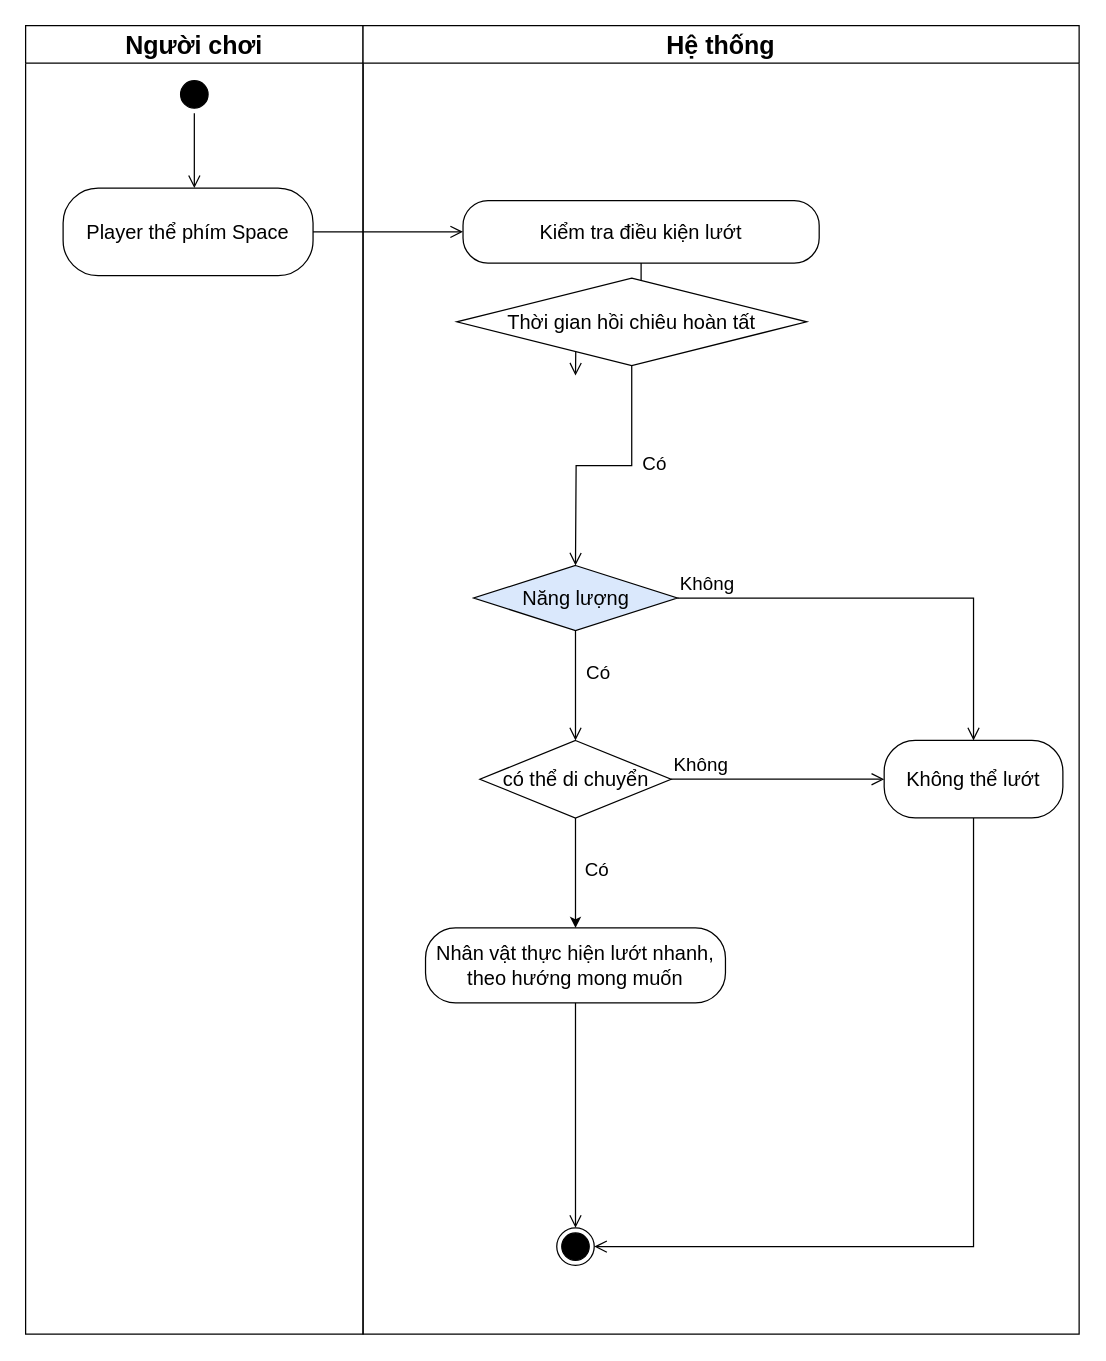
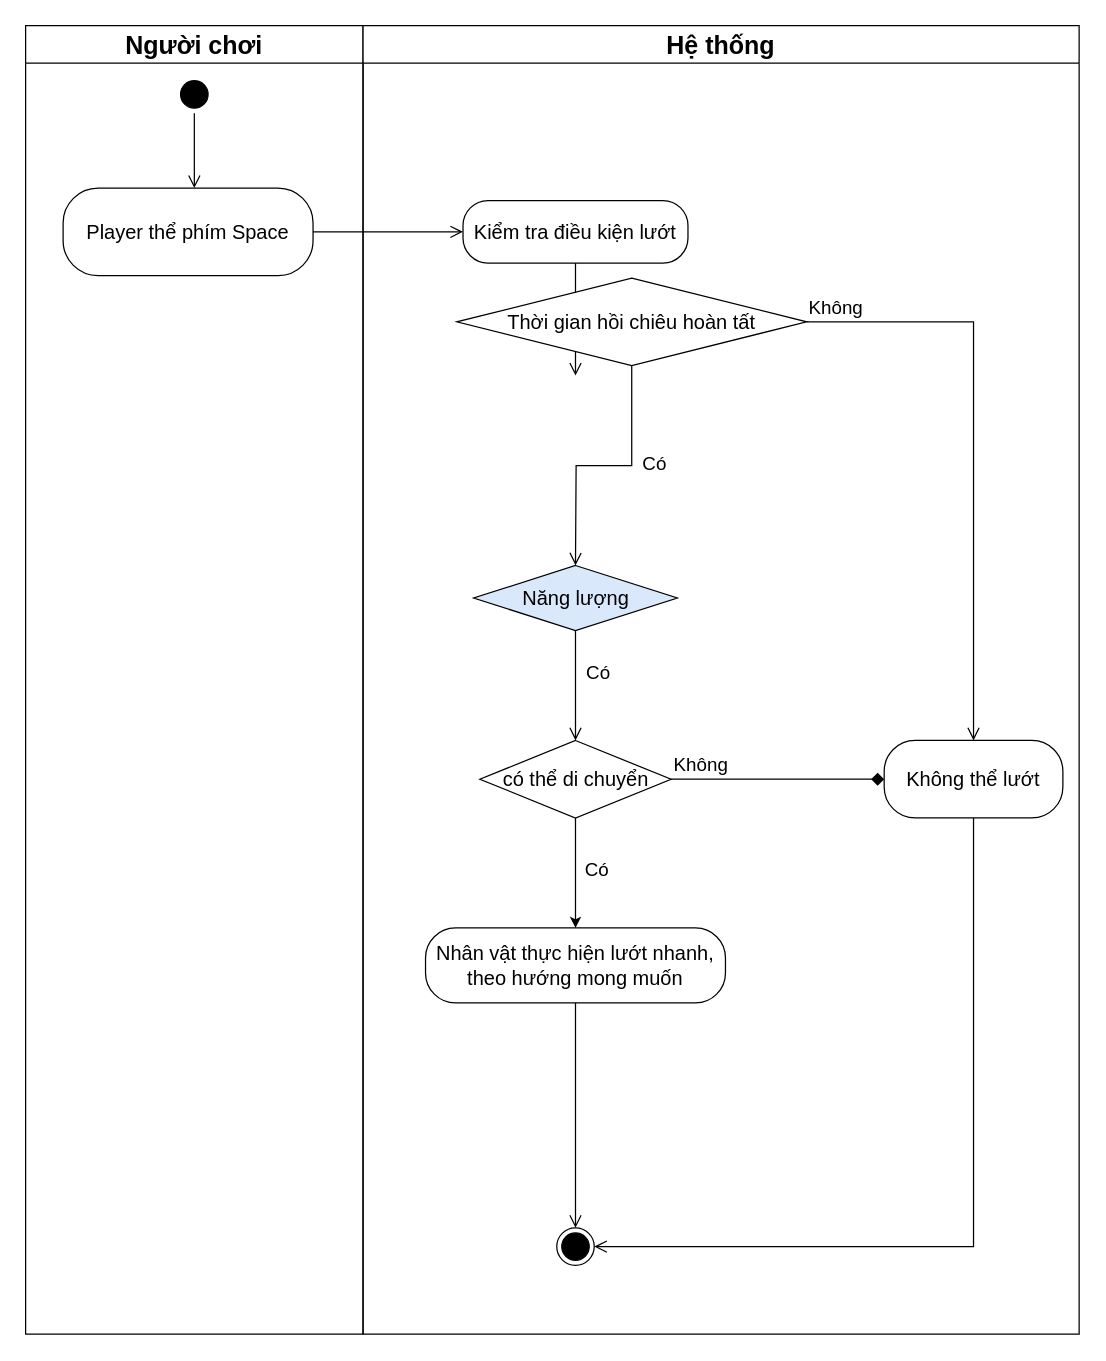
  <mxCell id="0" />
  <mxCell id="1" parent="0" />
  <mxCell id="2" value="&lt;span style=&quot;font-size: 20px;&quot;&gt;Người chơi&lt;/span&gt;" style="swimlane;whiteSpace=wrap;html=1;startSize=30;" parent="1" vertex="1"><mxGeometry x="20" y="20" width="270" height="1047" as="geometry" /></mxCell>
  <mxCell id="3" value="" style="ellipse;html=1;shape=startState;fillColor=#000000;strokeColor=#000000;" parent="2" vertex="1"><mxGeometry x="120" y="40" width="30" height="30" as="geometry" /></mxCell>
  <mxCell id="4" value="" style="edgeStyle=orthogonalEdgeStyle;html=1;verticalAlign=bottom;endArrow=open;endSize=8;strokeColor=#000000;rounded=0;" parent="2" source="3" edge="1"><mxGeometry relative="1" as="geometry"><mxPoint x="135" y="130" as="targetPoint" /></mxGeometry></mxCell>
  <mxCell id="5" value="&lt;font style=&quot;font-size: 16px;&quot;&gt;Player thể phím Space&lt;/font&gt;" style="rounded=1;whiteSpace=wrap;html=1;arcSize=40;fontColor=#000000;fillColor=#FFFFFF;strokeColor=#000000;" parent="2" vertex="1"><mxGeometry x="30" y="130" width="200" height="70" as="geometry" /></mxCell>
  <mxCell id="6" value="" style="edgeStyle=orthogonalEdgeStyle;html=1;verticalAlign=bottom;endArrow=open;endSize=8;strokeColor=#000000;rounded=0;" parent="2" source="5" edge="1"><mxGeometry relative="1" as="geometry"><mxPoint x="350" y="165" as="targetPoint" /></mxGeometry></mxCell>
  <mxCell id="7" value="&lt;span style=&quot;font-size: 20px;&quot;&gt;Hệ thống&lt;/span&gt;" style="swimlane;whiteSpace=wrap;html=1;startSize=30;" parent="1" vertex="1"><mxGeometry x="290" y="20" width="573" height="1047" as="geometry" /></mxCell>
- <mxCell id="8" value="&lt;font style=&quot;font-size: 16px;&quot;&gt;Kiểm tra điều kiện lướt&lt;/font&gt;" style="rounded=1;whiteSpace=wrap;html=1;arcSize=40;fontColor=#000000;fillColor=#ffffff;strokeColor=#000000;" parent="7" vertex="1"><mxGeometry x="80" y="140" width="285" height="50" as="geometry" /></mxCell>
+ <mxCell id="8" value="&lt;font style=&quot;font-size: 16px;&quot;&gt;Kiểm tra điều kiện lướt&lt;/font&gt;" style="rounded=1;whiteSpace=wrap;html=1;arcSize=40;fontColor=#000000;fillColor=#ffffff;strokeColor=#000000;" parent="7" vertex="1"><mxGeometry x="80" y="140" width="180" height="50" as="geometry" /></mxCell>
  <mxCell id="9" value="" style="edgeStyle=orthogonalEdgeStyle;html=1;verticalAlign=bottom;endArrow=open;endSize=8;strokeColor=#000000;rounded=0;" parent="7" source="8" edge="1"><mxGeometry relative="1" as="geometry"><mxPoint x="170" y="280" as="targetPoint" /></mxGeometry></mxCell>
  <mxCell id="10" style="edgeStyle=orthogonalEdgeStyle;rounded=0;orthogonalLoop=1;jettySize=auto;html=1;exitX=0.5;exitY=1;exitDx=0;exitDy=0;" parent="7" edge="1"><mxGeometry relative="1" as="geometry"><mxPoint x="468" y="455" as="sourcePoint" /><mxPoint x="468" y="455" as="targetPoint" /></mxGeometry></mxCell>
  <mxCell id="11" value="" style="ellipse;html=1;shape=endState;fillColor=#000000;strokeColor=#000000;" parent="7" vertex="1"><mxGeometry x="155" y="962" width="30" height="30" as="geometry" /></mxCell>
  <mxCell id="12" value="&lt;font style=&quot;font-size: 16px;&quot;&gt;Thời gian hồi chiêu hoàn tất&lt;/font&gt;" style="rhombus;whiteSpace=wrap;html=1;fontColor=#000000;fillColor=#FFFFFF;strokeColor=#000000;" parent="7" vertex="1"><mxGeometry x="75" y="202" width="280" height="70" as="geometry" /></mxCell>
  <mxCell id="13" value="&lt;font style=&quot;font-size: 16px;&quot;&gt;Không thể lướt&lt;/font&gt;" style="rounded=1;whiteSpace=wrap;html=1;arcSize=40;fontColor=#000000;fillColor=#FFFFFF;strokeColor=#000000;" parent="7" vertex="1"><mxGeometry x="417" y="572" width="143" height="62" as="geometry" /></mxCell>
  <mxCell id="14" value="" style="edgeStyle=orthogonalEdgeStyle;html=1;verticalAlign=bottom;endArrow=open;endSize=8;strokeColor=#000000;rounded=0;" parent="7" source="13" edge="1" target="11"><mxGeometry relative="1" as="geometry"><mxPoint x="489" y="782" as="targetPoint" /><Array as="points"><mxPoint x="489" y="977" /></Array></mxGeometry></mxCell>
  <mxCell id="15" value="&lt;font style=&quot;font-size: 16px;&quot;&gt;Năng lượng&lt;/font&gt;" style="rhombus;whiteSpace=wrap;html=1;fontColor=#000000;fillColor=#dae8fc;strokeColor=#000000;" parent="7" vertex="1"><mxGeometry x="88.5" y="432" width="163" height="52" as="geometry" /></mxCell>
- <mxCell id="17" value="&lt;font style=&quot;font-size: 15px;&quot;&gt;Không&amp;nbsp;&lt;/font&gt;" style="edgeStyle=orthogonalEdgeStyle;html=1;align=left;verticalAlign=bottom;endArrow=open;endSize=8;strokeColor=#000000;rounded=0;" parent="7" source="15" edge="1" target="13"><mxGeometry x="-1" relative="1" as="geometry"><mxPoint x="327" y="512" as="targetPoint" /></mxGeometry></mxCell>
+ <mxCell id="16" value="&lt;font style=&quot;font-size: 15px;&quot;&gt;Không&lt;/font&gt;" style="edgeStyle=orthogonalEdgeStyle;html=1;align=left;verticalAlign=bottom;endArrow=open;endSize=8;strokeColor=#000000;rounded=0;" parent="7" source="12" edge="1" target="13"><mxGeometry x="-1" relative="1" as="geometry"><mxPoint x="497" y="317" as="targetPoint" /><mxPoint as="offset" /></mxGeometry></mxCell>
  <mxCell id="18" style="edgeStyle=orthogonalEdgeStyle;rounded=0;orthogonalLoop=1;jettySize=auto;html=1;" edge="1" parent="7" source="19"><mxGeometry relative="1" as="geometry"><mxPoint x="170" y="722" as="targetPoint" /></mxGeometry></mxCell>
  <mxCell id="19" value="&lt;font style=&quot;font-size: 16px;&quot;&gt;có thể di chuyển&lt;/font&gt;" style="rhombus;whiteSpace=wrap;html=1;fontColor=#000000;fillColor=#FFFFFF;strokeColor=#000000;" vertex="1" parent="7"><mxGeometry x="93.5" y="572" width="153" height="62" as="geometry" /></mxCell>
- <mxCell id="20" value="&lt;font style=&quot;font-size: 15px;&quot;&gt;Không&lt;/font&gt;" style="edgeStyle=orthogonalEdgeStyle;html=1;align=left;verticalAlign=bottom;endArrow=open;endSize=8;strokeColor=#000000;rounded=0;" edge="1" source="19" parent="7" target="13"><mxGeometry x="-1" relative="1" as="geometry"><mxPoint x="297" y="622" as="targetPoint" /></mxGeometry></mxCell>
+ <mxCell id="20" value="&lt;font style=&quot;font-size: 15px;&quot;&gt;Không&lt;/font&gt;" style="edgeStyle=orthogonalEdgeStyle;html=1;align=left;verticalAlign=bottom;endArrow=diamond;endSize=8;strokeColor=#000000;rounded=0;" edge="1" source="19" parent="7" target="13"><mxGeometry x="-1" relative="1" as="geometry"><mxPoint x="297" y="622" as="targetPoint" /></mxGeometry></mxCell>
  <mxCell id="21" value="&lt;font style=&quot;font-size: 16px;&quot;&gt;Nhân vật thực hiện lướt nhanh, theo hướng mong muốn&lt;/font&gt;" style="rounded=1;whiteSpace=wrap;html=1;arcSize=40;fontColor=#000000;fillColor=#FFFFFF;strokeColor=#000000;" vertex="1" parent="7"><mxGeometry x="50" y="722" width="240" height="60" as="geometry" /></mxCell>
  <mxCell id="22" value="" style="edgeStyle=orthogonalEdgeStyle;html=1;verticalAlign=bottom;endArrow=open;endSize=8;strokeColor=#000000;rounded=0;entryX=0.5;entryY=0;entryDx=0;entryDy=0;" edge="1" source="21" parent="7" target="11"><mxGeometry relative="1" as="geometry"><mxPoint x="170" y="852" as="targetPoint" /></mxGeometry></mxCell>
  <mxCell id="23" value="&lt;font style=&quot;font-size: 15px;&quot;&gt;Có&lt;/font&gt;" style="edgeStyle=orthogonalEdgeStyle;html=1;align=left;verticalAlign=top;endArrow=open;endSize=8;strokeColor=#000000;rounded=0;" parent="1" source="12" edge="1"><mxGeometry x="-0.387" y="7" relative="1" as="geometry"><mxPoint x="460" y="452" as="targetPoint" /><mxPoint as="offset" /></mxGeometry></mxCell>
  <mxCell id="24" value="&lt;font style=&quot;font-size: 15px;&quot;&gt;Có&lt;/font&gt;" style="edgeStyle=orthogonalEdgeStyle;html=1;align=left;verticalAlign=top;endArrow=open;endSize=8;strokeColor=#000000;rounded=0;" parent="1" source="15" edge="1"><mxGeometry x="-0.593" y="7" relative="1" as="geometry"><mxPoint x="460" y="592" as="targetPoint" /><mxPoint as="offset" /></mxGeometry></mxCell>
  <mxCell id="25" value="&lt;font style=&quot;font-size: 15px;&quot;&gt;Có&lt;/font&gt;" style="text;html=1;align=center;verticalAlign=middle;resizable=0;points=[];autosize=1;strokeColor=none;fillColor=none;" vertex="1" parent="1"><mxGeometry x="457" y="680" width="40" height="30" as="geometry" /></mxCell>
